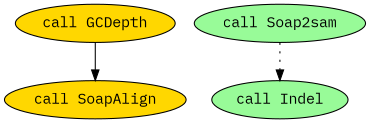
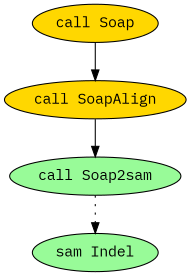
  digraph {
    compound=true
    fontname="IBM Plex Mono"
    node [fillcolor=gold fontname="IBM Plex Mono" style=filled]
    edge [fontname="IBM Plex Mono" style=solid]
    n1 [label="call SoapAlign"]
    n2 [fillcolor=palegreen label="call Soap2sam"]
-   n3 [fillcolor=palegreen label="call Indel"]
-   n4 [label="call GCDepth"]
+   n3 [fillcolor=palegreen label="sam Indel"]
+   n4 [label="call Soap"]
+   n1 -> n2
    n2 -> n3 [style=dotted]
    n4 -> n1
  }
